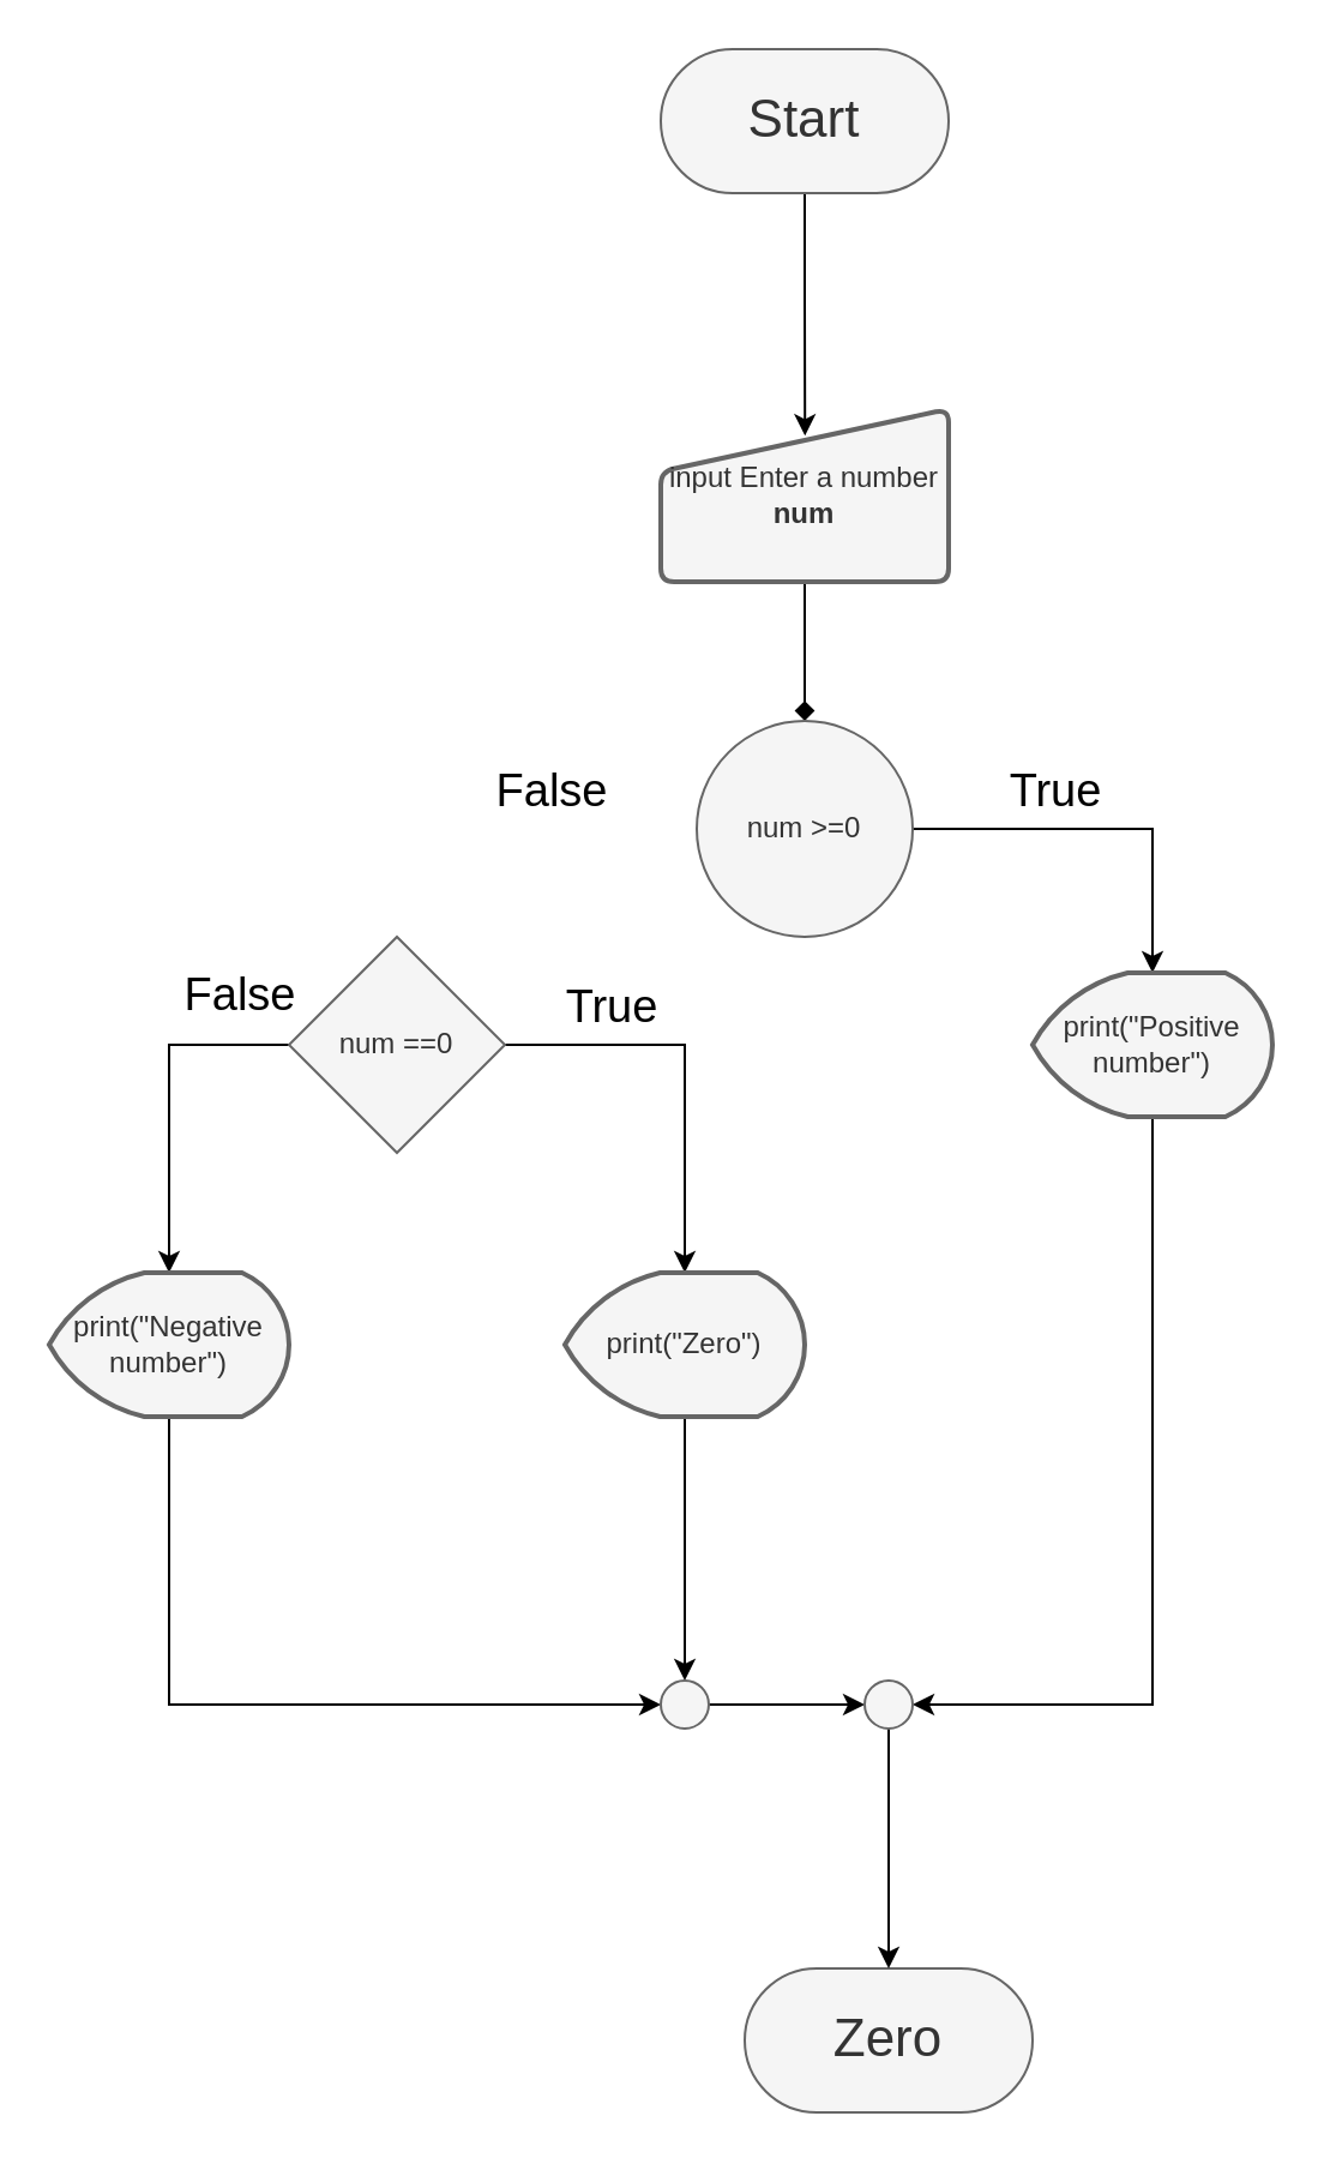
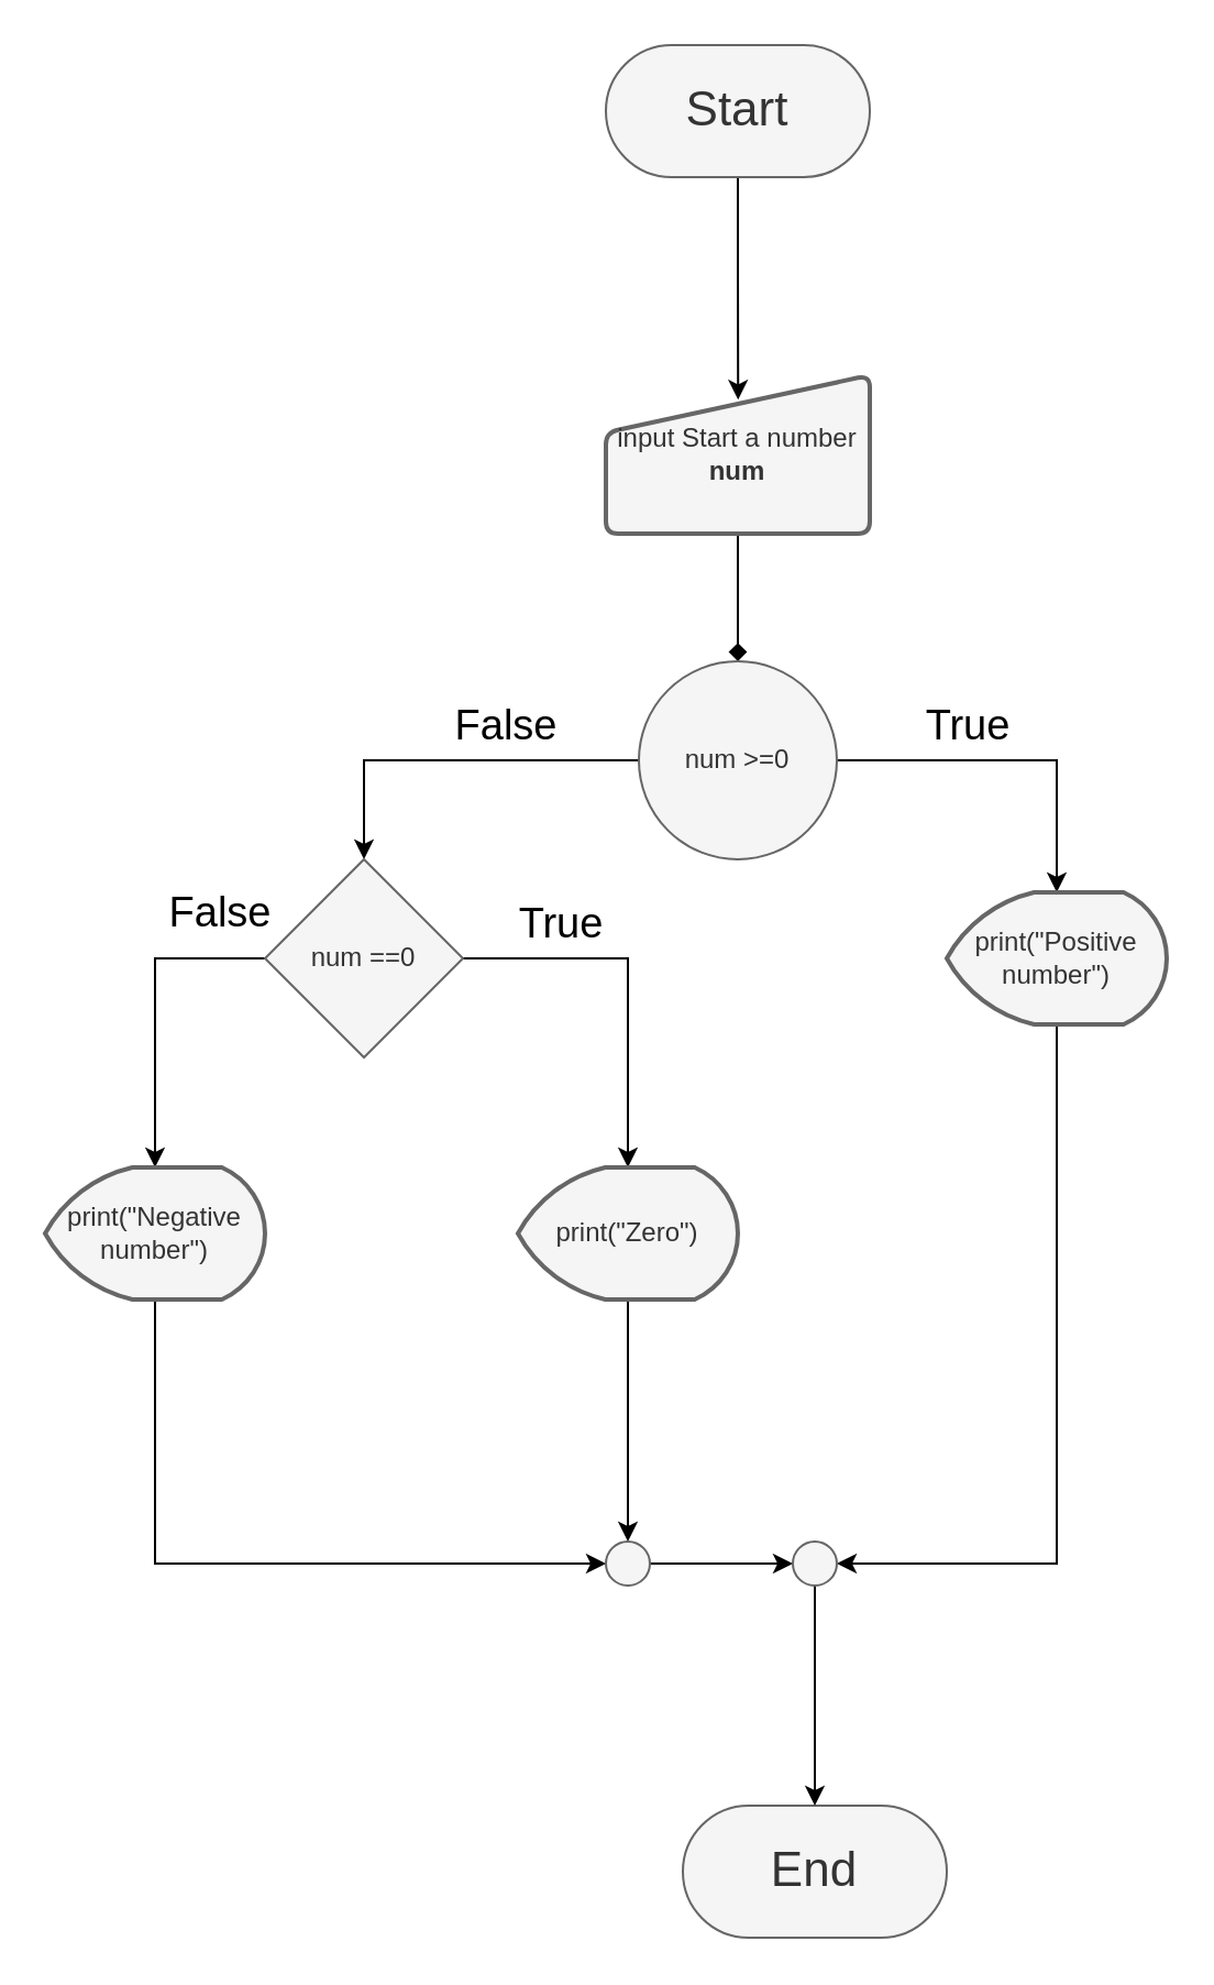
  <mxCell id="0" />
  <mxCell id="1" parent="0" />
  <mxCell id="2" style="edgeStyle=orthogonalEdgeStyle;rounded=0;orthogonalLoop=1;jettySize=auto;html=1;exitX=0.5;exitY=1;exitDx=0;exitDy=0;entryX=0.501;entryY=0.155;entryDx=0;entryDy=0;entryPerimeter=0;" edge="1" parent="1" source="3" target="5"><mxGeometry relative="1" as="geometry" /></mxCell>
  <mxCell id="3" value="&lt;font style=&quot;font-size: 22px&quot;&gt;Start&lt;/font&gt;" style="rounded=1;whiteSpace=wrap;html=1;arcSize=50;fillColor=#f5f5f5;strokeColor=#666666;fontColor=#333333;" vertex="1" parent="1"><mxGeometry x="275" y="20" width="120" height="60" as="geometry" /></mxCell>
  <mxCell id="4" style="edgeStyle=orthogonalEdgeStyle;rounded=0;orthogonalLoop=1;jettySize=auto;html=1;exitX=0.5;exitY=1;exitDx=0;exitDy=0;entryX=0.5;entryY=0;entryDx=0;entryDy=0;endArrow=diamond;" edge="1" parent="1" source="5" target="8"><mxGeometry relative="1" as="geometry" /></mxCell>
- <mxCell id="5" value="input Enter a number&lt;br&gt;&lt;b&gt;num&lt;/b&gt;" style="html=1;strokeWidth=2;shape=manualInput;whiteSpace=wrap;rounded=1;size=26;arcSize=11;fillColor=#f5f5f5;strokeColor=#666666;fontColor=#333333;" vertex="1" parent="1"><mxGeometry x="275" y="170" width="120" height="72" as="geometry" /></mxCell>
+ <mxCell id="5" value="input Start a number&lt;br&gt;&lt;b&gt;num&lt;/b&gt;" style="html=1;strokeWidth=2;shape=manualInput;whiteSpace=wrap;rounded=1;size=26;arcSize=11;fillColor=#f5f5f5;strokeColor=#666666;fontColor=#333333;" vertex="1" parent="1"><mxGeometry x="275" y="170" width="120" height="72" as="geometry" /></mxCell>
+ <mxCell id="6" style="edgeStyle=orthogonalEdgeStyle;rounded=0;orthogonalLoop=1;jettySize=auto;html=1;exitX=0;exitY=0.5;exitDx=0;exitDy=0;entryX=0.5;entryY=0;entryDx=0;entryDy=0;" edge="1" parent="1" source="8" target="11"><mxGeometry relative="1" as="geometry"><mxPoint x="160" y="345.571" as="targetPoint" /></mxGeometry></mxCell>
  <mxCell id="7" style="edgeStyle=orthogonalEdgeStyle;rounded=0;orthogonalLoop=1;jettySize=auto;html=1;exitX=1;exitY=0.5;exitDx=0;exitDy=0;entryX=0.5;entryY=0;entryDx=0;entryDy=0;entryPerimeter=0;" edge="1" parent="1" source="8" target="15"><mxGeometry relative="1" as="geometry"><mxPoint x="470" y="345.571" as="targetPoint" /></mxGeometry></mxCell>
  <mxCell id="8" value="num &amp;gt;=0" style="ellipse;whiteSpace=wrap;html=1;fillColor=#f5f5f5;strokeColor=#666666;fontColor=#333333;" vertex="1" parent="1"><mxGeometry x="290" y="300" width="90" height="90" as="geometry" /></mxCell>
  <mxCell id="9" style="edgeStyle=orthogonalEdgeStyle;rounded=0;orthogonalLoop=1;jettySize=auto;html=1;exitX=1;exitY=0.5;exitDx=0;exitDy=0;entryX=0.5;entryY=0;entryDx=0;entryDy=0;entryPerimeter=0;" edge="1" parent="1" source="11" target="13"><mxGeometry relative="1" as="geometry" /></mxCell>
  <mxCell id="10" style="edgeStyle=orthogonalEdgeStyle;rounded=0;orthogonalLoop=1;jettySize=auto;html=1;exitX=0;exitY=0.5;exitDx=0;exitDy=0;entryX=0.5;entryY=0;entryDx=0;entryDy=0;entryPerimeter=0;" edge="1" parent="1" source="11" target="17"><mxGeometry relative="1" as="geometry"><mxPoint x="60" y="435.571" as="targetPoint" /></mxGeometry></mxCell>
  <mxCell id="11" value="num ==0" style="rhombus;whiteSpace=wrap;html=1;fillColor=#f5f5f5;strokeColor=#666666;fontColor=#333333;" vertex="1" parent="1"><mxGeometry x="120" y="390" width="90" height="90" as="geometry" /></mxCell>
  <mxCell id="12" style="edgeStyle=orthogonalEdgeStyle;rounded=0;orthogonalLoop=1;jettySize=auto;html=1;exitX=0.5;exitY=1;exitDx=0;exitDy=0;exitPerimeter=0;" edge="1" parent="1" source="13"><mxGeometry relative="1" as="geometry"><mxPoint x="285" y="700" as="targetPoint" /></mxGeometry></mxCell>
  <mxCell id="13" value="print(&quot;Zero&quot;)" style="strokeWidth=2;html=1;shape=mxgraph.flowchart.display;whiteSpace=wrap;fillColor=#f5f5f5;strokeColor=#666666;fontColor=#333333;" vertex="1" parent="1"><mxGeometry x="235" y="530" width="100" height="60" as="geometry" /></mxCell>
  <mxCell id="14" style="edgeStyle=orthogonalEdgeStyle;rounded=0;orthogonalLoop=1;jettySize=auto;html=1;exitX=0.5;exitY=1;exitDx=0;exitDy=0;exitPerimeter=0;entryX=1;entryY=0.5;entryDx=0;entryDy=0;entryPerimeter=0;" edge="1" parent="1" source="15" target="22"><mxGeometry relative="1" as="geometry"><mxPoint x="480" y="700" as="targetPoint" /></mxGeometry></mxCell>
  <mxCell id="15" value="print(&quot;Positive number&quot;)" style="strokeWidth=2;html=1;shape=mxgraph.flowchart.display;whiteSpace=wrap;fillColor=#f5f5f5;strokeColor=#666666;fontColor=#333333;" vertex="1" parent="1"><mxGeometry x="430" y="405" width="100" height="60" as="geometry" /></mxCell>
  <mxCell id="16" style="edgeStyle=orthogonalEdgeStyle;rounded=0;orthogonalLoop=1;jettySize=auto;html=1;exitX=0.5;exitY=1;exitDx=0;exitDy=0;exitPerimeter=0;entryX=0;entryY=0.5;entryDx=0;entryDy=0;entryPerimeter=0;" edge="1" parent="1" source="17" target="20"><mxGeometry relative="1" as="geometry"><mxPoint x="70" y="720" as="targetPoint" /></mxGeometry></mxCell>
  <mxCell id="17" value="print(&quot;Negative number&quot;)" style="strokeWidth=2;html=1;shape=mxgraph.flowchart.display;whiteSpace=wrap;fillColor=#f5f5f5;strokeColor=#666666;fontColor=#333333;" vertex="1" parent="1"><mxGeometry x="20" y="530" width="100" height="60" as="geometry" /></mxCell>
- <mxCell id="18" value="&lt;span style=&quot;font-size: 22px&quot;&gt;Zero&lt;/span&gt;" style="rounded=1;whiteSpace=wrap;html=1;arcSize=50;fillColor=#f5f5f5;strokeColor=#666666;fontColor=#333333;" vertex="1" parent="1"><mxGeometry x="310" y="820" width="120" height="60" as="geometry" /></mxCell>
+ <mxCell id="18" value="&lt;span style=&quot;font-size: 22px&quot;&gt;End&lt;/span&gt;" style="rounded=1;whiteSpace=wrap;html=1;arcSize=50;fillColor=#f5f5f5;strokeColor=#666666;fontColor=#333333;" vertex="1" parent="1"><mxGeometry x="310" y="820" width="120" height="60" as="geometry" /></mxCell>
  <mxCell id="19" style="edgeStyle=orthogonalEdgeStyle;rounded=0;orthogonalLoop=1;jettySize=auto;html=1;exitX=1;exitY=0.5;exitDx=0;exitDy=0;exitPerimeter=0;entryX=0;entryY=0.5;entryDx=0;entryDy=0;entryPerimeter=0;" edge="1" parent="1" source="20" target="22"><mxGeometry relative="1" as="geometry" /></mxCell>
  <mxCell id="20" value="" style="verticalLabelPosition=bottom;verticalAlign=top;html=1;shape=mxgraph.flowchart.on-page_reference;fillColor=#f5f5f5;strokeColor=#666666;fontColor=#333333;" vertex="1" parent="1"><mxGeometry x="275" y="700" width="20" height="20" as="geometry" /></mxCell>
  <mxCell id="21" style="edgeStyle=orthogonalEdgeStyle;rounded=0;orthogonalLoop=1;jettySize=auto;html=1;exitX=0.5;exitY=1;exitDx=0;exitDy=0;exitPerimeter=0;entryX=0.5;entryY=0;entryDx=0;entryDy=0;" edge="1" parent="1" source="22" target="18"><mxGeometry relative="1" as="geometry" /></mxCell>
  <mxCell id="22" value="" style="verticalLabelPosition=bottom;verticalAlign=top;html=1;shape=mxgraph.flowchart.on-page_reference;fillColor=#f5f5f5;strokeColor=#666666;fontColor=#333333;" vertex="1" parent="1"><mxGeometry x="360" y="700" width="20" height="20" as="geometry" /></mxCell>
  <mxCell id="23" value="&lt;font style=&quot;font-size: 19px&quot;&gt;True&lt;/font&gt;" style="text;html=1;strokeColor=none;fillColor=none;align=center;verticalAlign=middle;whiteSpace=wrap;rounded=0;" vertex="1" parent="1"><mxGeometry x="420" y="320" width="40" height="20" as="geometry" /></mxCell>
  <mxCell id="24" value="&lt;font style=&quot;font-size: 19px&quot;&gt;True&lt;/font&gt;" style="text;html=1;strokeColor=none;fillColor=none;align=center;verticalAlign=middle;whiteSpace=wrap;rounded=0;" vertex="1" parent="1"><mxGeometry x="235" y="410" width="40" height="20" as="geometry" /></mxCell>
  <mxCell id="25" value="&lt;span style=&quot;font-size: 19px&quot;&gt;False&lt;/span&gt;" style="text;html=1;strokeColor=none;fillColor=none;align=center;verticalAlign=middle;whiteSpace=wrap;rounded=0;" vertex="1" parent="1"><mxGeometry x="210" y="320" width="40" height="20" as="geometry" /></mxCell>
  <mxCell id="26" value="&lt;span style=&quot;font-size: 19px&quot;&gt;False&lt;/span&gt;" style="text;html=1;strokeColor=none;fillColor=none;align=center;verticalAlign=middle;whiteSpace=wrap;rounded=0;" vertex="1" parent="1"><mxGeometry x="80" y="405" width="40" height="20" as="geometry" /></mxCell>
